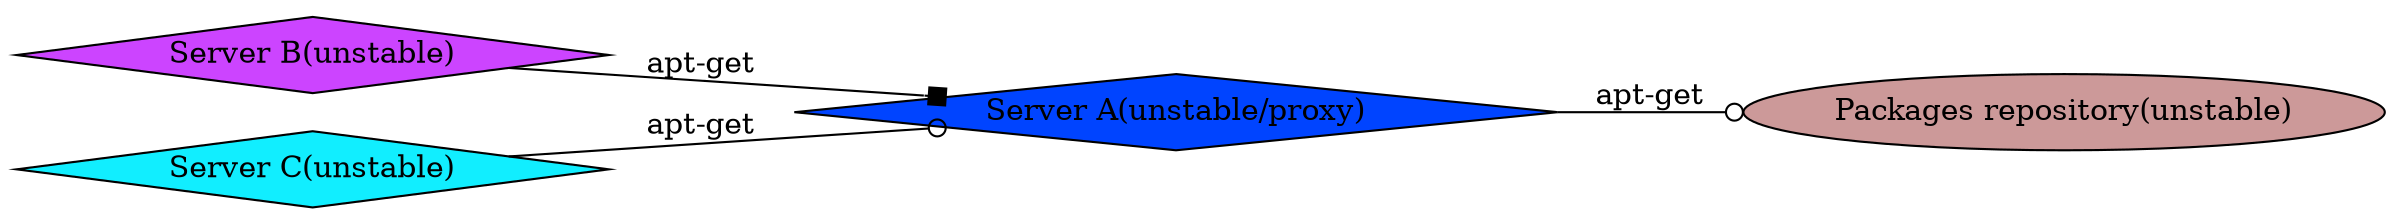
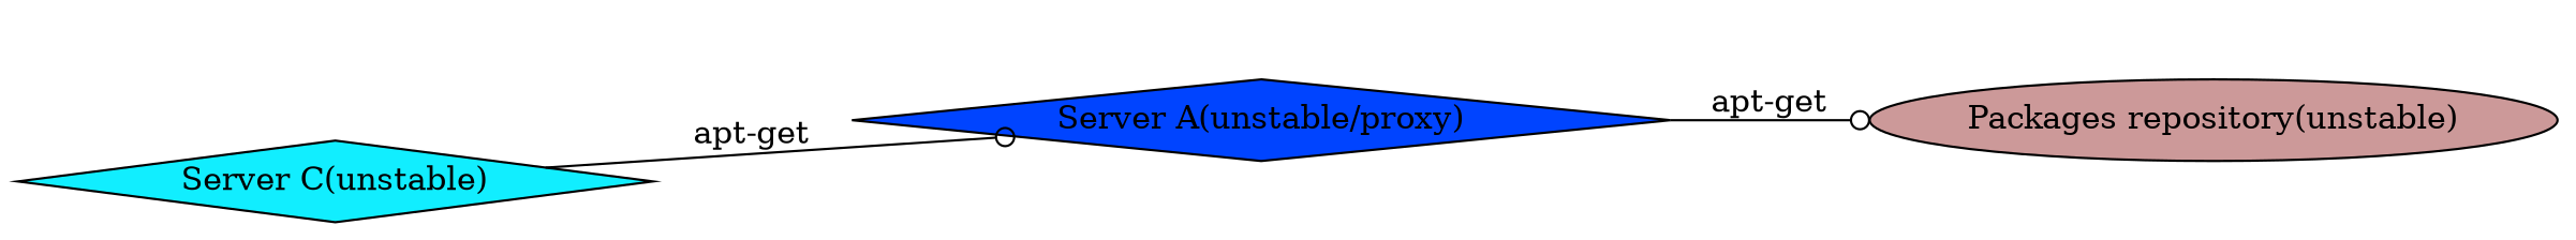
  digraph {
    rankdir=LR
    node [shape=diamond style=filled]
    edge [arrowhead=odot]
    "Packages repository(unstable)" [fillcolor="#CC9999" shape=ellipse]
    "Server A(unstable/proxy)" [fillcolor="#0044ff"]
-   "Server B(unstable)" [fillcolor="#CC44ff"]
    "Server C(unstable)" [fillcolor="#11eeff"]
    "Server A(unstable/proxy)" -> "Packages repository(unstable)" [label="apt-get"]
-   "Server B(unstable)" -> "Server A(unstable/proxy)" [label="apt-get" arrowhead=box]
    "Server C(unstable)" -> "Server A(unstable/proxy)" [label="apt-get"]
  }
